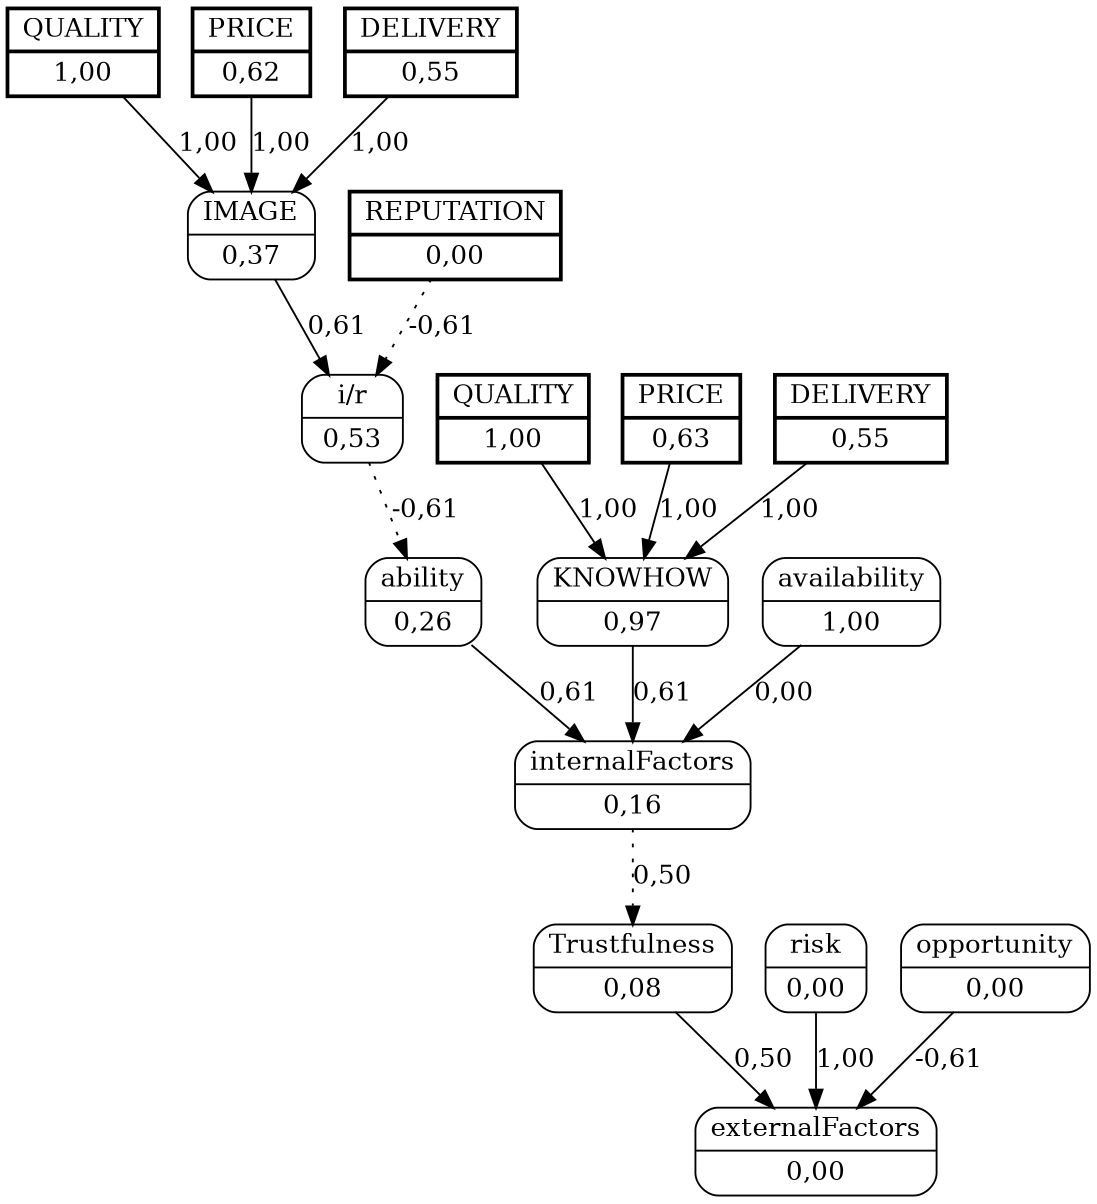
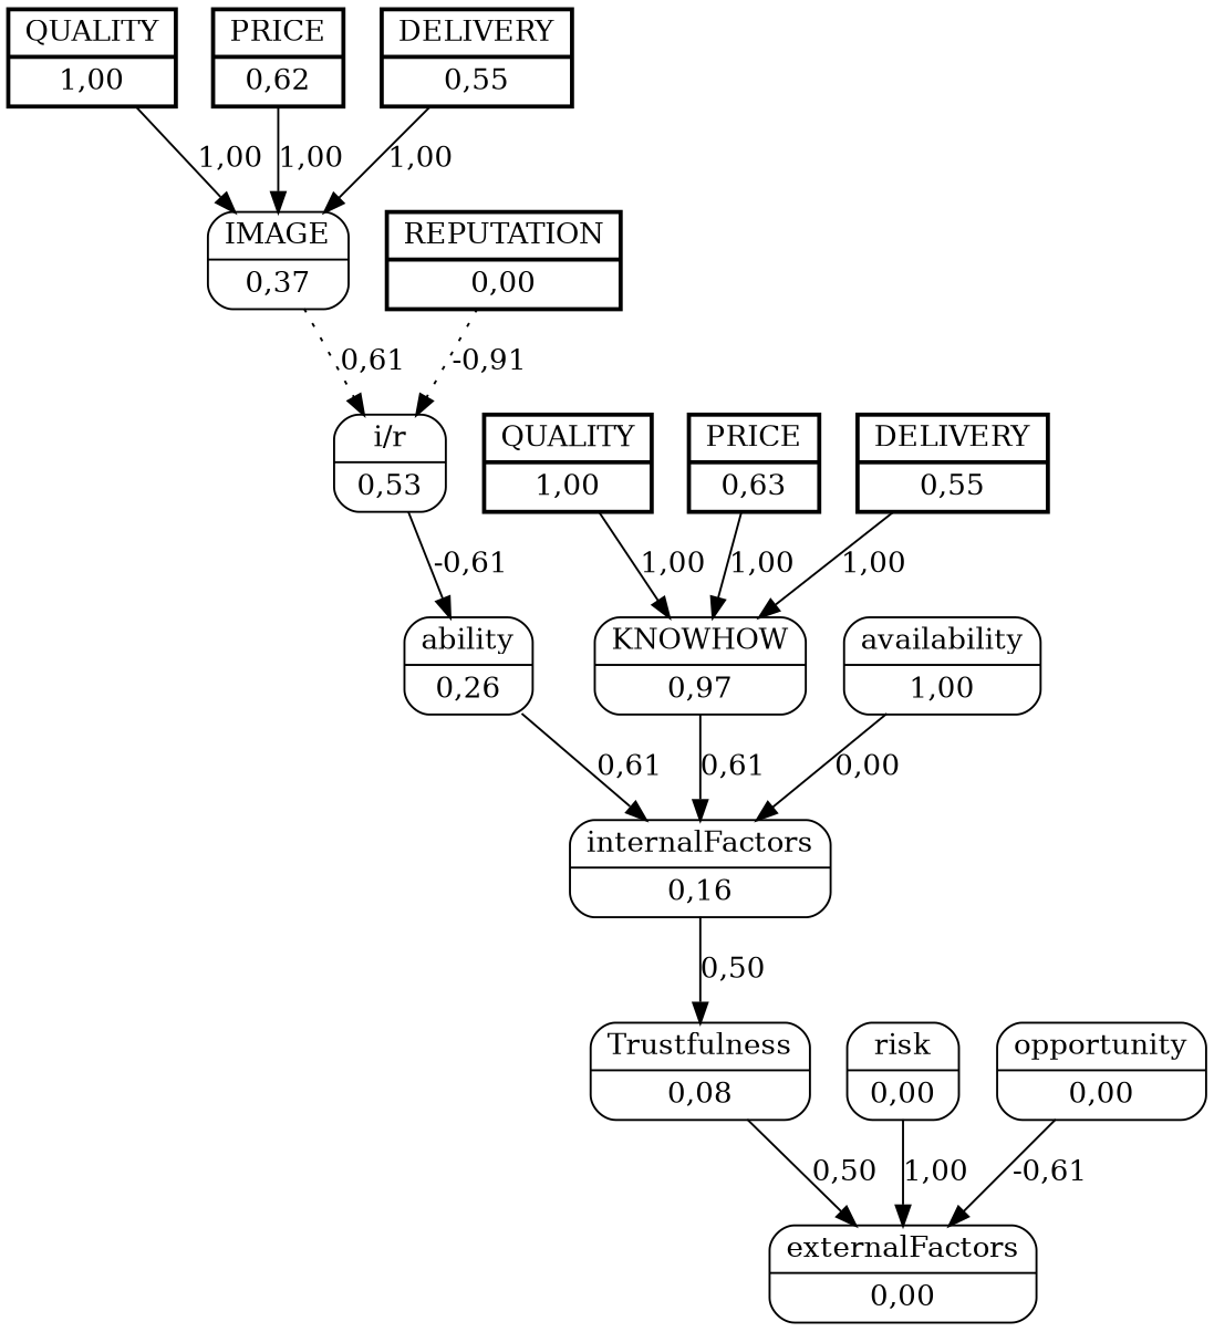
  digraph {
    node [shape=record style=rounded]
    n1 [label="{QUALITY | 1,00}" penwidth=2 peripheries=2 style=bold]
    n2 [label="{IMAGE | 0,37}"]
    n3 [label="{i/r | 0,53}"]
    n4 [label="{PRICE | 0,62}" penwidth=2 peripheries=2 style=bold]
    n5 [label="{DELIVERY | 0,55}" penwidth=2 peripheries=2 style=bold]
    n6 [label="{REPUTATION | 0,00}" penwidth=2 peripheries=2 style=bold]
    n7 [label="{ability | 0,26}"]
    n8 [label="{QUALITY | 1,00}" penwidth=2 peripheries=2 style=bold]
    n9 [label="{KNOWHOW | 0,97}"]
    n10 [label="{internalFactors | 0,16}"]
    n11 [label="{PRICE | 0,63}" penwidth=2 peripheries=2 style=bold]
    n12 [label="{DELIVERY | 0,55}" penwidth=2 peripheries=2 style=bold]
    n13 [label="{Trustfulness | 0,08}"]
    n14 [label="{availability | 1,00}"]
    n15 [label="{externalFactors | 0,00}"]
    n16 [label="{risk | 0,00}"]
    n17 [label="{opportunity | 0,00}"]
    n1 -> n2 [label="1,00"]
-   n2 -> n3 [label="0,61"]
-   n3 -> n7 [label="-0,61" style=dotted]
+   n2 -> n3 [label="0,61" style=dotted]
+   n3 -> n7 [label="-0,61" style=solid]
    n4 -> n2 [label="1,00"]
    n5 -> n2 [label="1,00"]
-   n6 -> n3 [label="-0,61" style=dotted]
+   n6 -> n3 [label="-0,91" style=dotted]
    n7 -> n10 [label="0,61"]
    n8 -> n9 [label="1,00"]
    n9 -> n10 [label="0,61"]
-   n10 -> n13 [label="0,50" style=dotted]
+   n10 -> n13 [label="0,50"]
    n11 -> n9 [label="1,00"]
    n12 -> n9 [label="1,00"]
    n13 -> n15 [label="0,50"]
    n14 -> n10 [label="0,00"]
    n16 -> n15 [label="1,00"]
    n17 -> n15 [label="-0,61"]
  }
